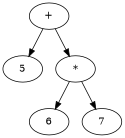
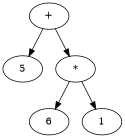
  digraph {
    n1 [label="+"]
    n2 [label=5]
    n3 [label="*"]
    n4 [label=6]
-   n5 [label=7]
+   n5 [label=1]
    n1 -> n2
    n1 -> n3
    n3 -> n4
    n3 -> n5
  }
